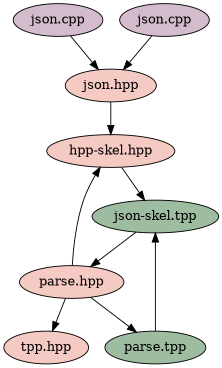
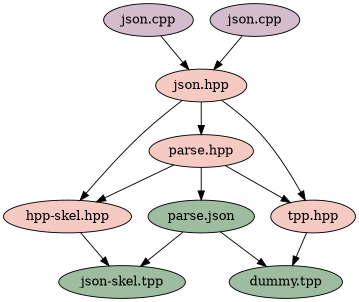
  digraph {
    node [fillcolor="#F5CAC3" style=filled]
    n1 [fillcolor="#D3BCCC" label="json.cpp"]
    n2 [label="json.hpp"]
    n3 [label="parse.hpp"]
    n4 [label="hpp-skel.hpp"]
    n5 [label="tpp.hpp"]
-   n6 [fillcolor="#9EBC9F" label="parse.tpp"]
+   n6 [fillcolor="#9EBC9F" label="parse.json"]
    n7 [fillcolor="#D3BCCC" label="json.cpp"]
    n8 [fillcolor="#9EBC9F" label="json-skel.tpp"]
+   n9 [fillcolor="#9EBC9F" label="dummy.tpp"]
    n1 -> n2
-   n8 -> n3
+   n2 -> n3
    n2 -> n4
+   n2 -> n5
    n3 -> n4
    n3 -> n5
    n3 -> n6
    n4 -> n8
+   n5 -> n9
    n6 -> n8
+   n6 -> n9
    n7 -> n2
  }
